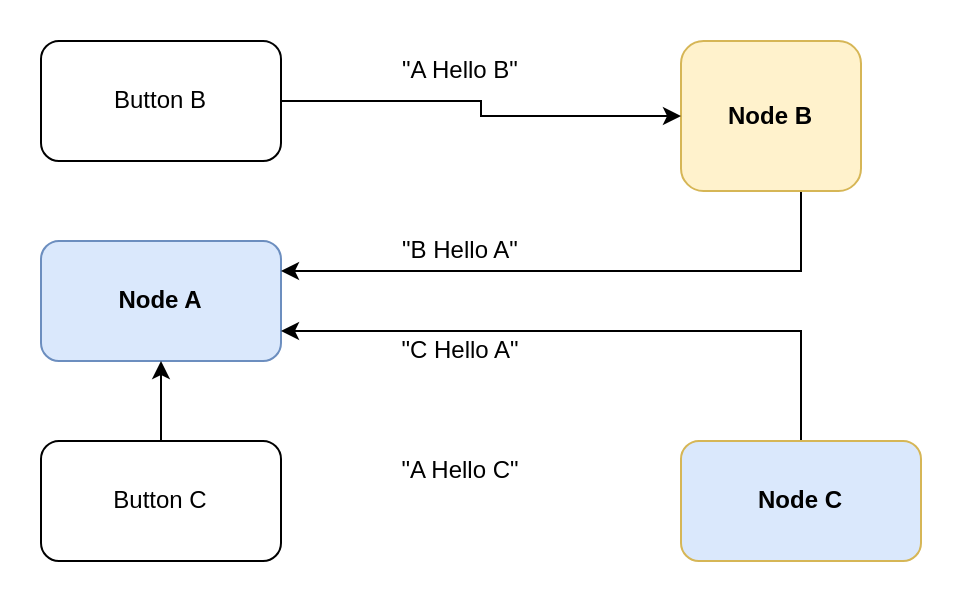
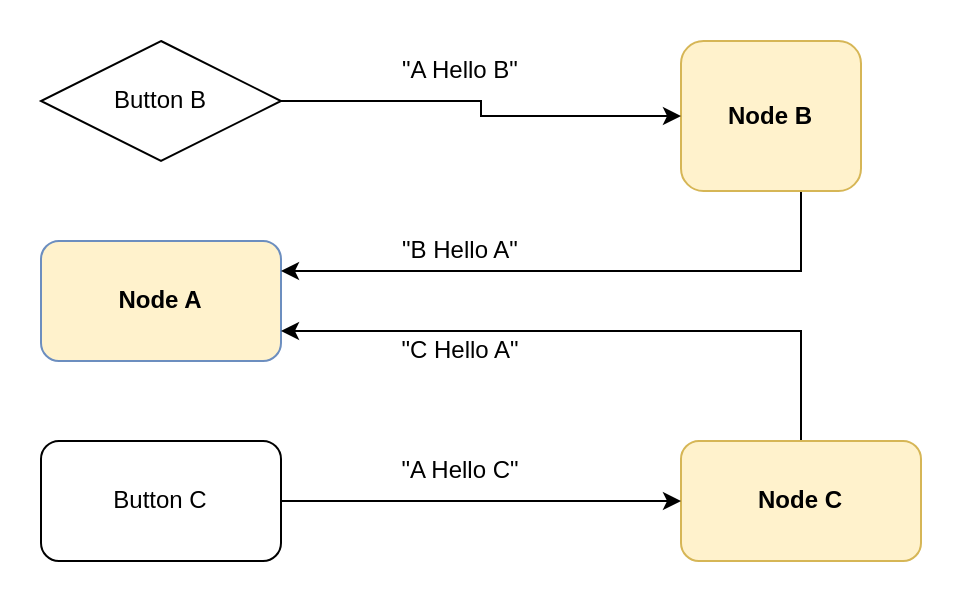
  <mxCell id="0" />
  <mxCell id="1" parent="0" />
- <mxCell id="2" value="Node A" style="rounded=1;whiteSpace=wrap;html=1;fillColor=#dae8fc;strokeColor=#6c8ebf;fontStyle=1" vertex="1" parent="1"><mxGeometry x="20" y="120" width="120" height="60" as="geometry" /></mxCell>
+ <mxCell id="2" value="Node A" style="rounded=1;whiteSpace=wrap;html=1;fillColor=#fff2cc;strokeColor=#6c8ebf;fontStyle=1;" vertex="1" parent="1"><mxGeometry x="20" y="120" width="120" height="60" as="geometry" /></mxCell>
  <mxCell id="3" style="edgeStyle=orthogonalEdgeStyle;rounded=0;orthogonalLoop=1;jettySize=auto;html=1;entryX=1;entryY=0.25;entryDx=0;entryDy=0;" edge="1" parent="1" source="4" target="2"><mxGeometry relative="1" as="geometry"><Array as="points"><mxPoint x="400" y="135" /></Array></mxGeometry></mxCell>
  <mxCell id="4" value="Node B" style="rounded=1;whiteSpace=wrap;html=1;fillColor=#fff2cc;strokeColor=#d6b656;fontStyle=1" vertex="1" parent="1"><mxGeometry x="340" y="20" width="90" height="75" as="geometry" /></mxCell>
  <mxCell id="5" style="edgeStyle=orthogonalEdgeStyle;rounded=0;orthogonalLoop=1;jettySize=auto;html=1;entryX=1;entryY=0.75;entryDx=0;entryDy=0;" edge="1" parent="1" source="6" target="2"><mxGeometry relative="1" as="geometry"><Array as="points"><mxPoint x="400" y="165" /></Array></mxGeometry></mxCell>
- <mxCell id="6" value="Node C" style="rounded=1;whiteSpace=wrap;html=1;fillColor=#dae8fc;strokeColor=#d6b656;fontStyle=1;" vertex="1" parent="1"><mxGeometry x="340" y="220" width="120" height="60" as="geometry" /></mxCell>
+ <mxCell id="6" value="Node C" style="rounded=1;whiteSpace=wrap;html=1;fillColor=#fff2cc;strokeColor=#d6b656;fontStyle=1" vertex="1" parent="1"><mxGeometry x="340" y="220" width="120" height="60" as="geometry" /></mxCell>
  <mxCell id="7" style="edgeStyle=orthogonalEdgeStyle;rounded=0;orthogonalLoop=1;jettySize=auto;html=1;entryX=0;entryY=0.5;entryDx=0;entryDy=0;" edge="1" parent="1" source="8" target="4"><mxGeometry relative="1" as="geometry" /></mxCell>
- <mxCell id="8" value="Button B" style="rounded=1;whiteSpace=wrap;html=1;" vertex="1" parent="1"><mxGeometry x="20" y="20" width="120" height="60" as="geometry" /></mxCell>
- <mxCell id="9" style="edgeStyle=orthogonalEdgeStyle;rounded=0;orthogonalLoop=1;jettySize=auto;html=1;" edge="1" parent="1" source="10" target="2"><mxGeometry relative="1" as="geometry" /></mxCell>
+ <mxCell id="8" value="Button B" style="rhombus;whiteSpace=wrap;html=1;" vertex="1" parent="1"><mxGeometry x="20" y="20" width="120" height="60" as="geometry" /></mxCell>
+ <mxCell id="9" style="edgeStyle=orthogonalEdgeStyle;rounded=0;orthogonalLoop=1;jettySize=auto;html=1;entryX=0;entryY=0.5;entryDx=0;entryDy=0;" edge="1" parent="1" source="10" target="6"><mxGeometry relative="1" as="geometry" /></mxCell>
  <mxCell id="10" value="Button C" style="rounded=1;whiteSpace=wrap;html=1;" vertex="1" parent="1"><mxGeometry x="20" y="220" width="120" height="60" as="geometry" /></mxCell>
  <mxCell id="11" value="&quot;A Hello B&quot;" style="text;html=1;align=center;verticalAlign=middle;whiteSpace=wrap;rounded=0;" vertex="1" parent="1"><mxGeometry x="200" y="20" width="60" height="30" as="geometry" /></mxCell>
  <mxCell id="12" value="&quot;A Hello C&quot;" style="text;html=1;align=center;verticalAlign=middle;whiteSpace=wrap;rounded=0;" vertex="1" parent="1"><mxGeometry x="190" y="220" width="80" height="30" as="geometry" /></mxCell>
  <mxCell id="13" value="&quot;B Hello A&quot;" style="text;html=1;align=center;verticalAlign=middle;whiteSpace=wrap;rounded=0;" vertex="1" parent="1"><mxGeometry x="200" y="110" width="60" height="30" as="geometry" /></mxCell>
  <mxCell id="14" value="&quot;C Hello A&quot;" style="text;html=1;align=center;verticalAlign=middle;whiteSpace=wrap;rounded=0;" vertex="1" parent="1"><mxGeometry x="195" y="160" width="70" height="30" as="geometry" /></mxCell>
